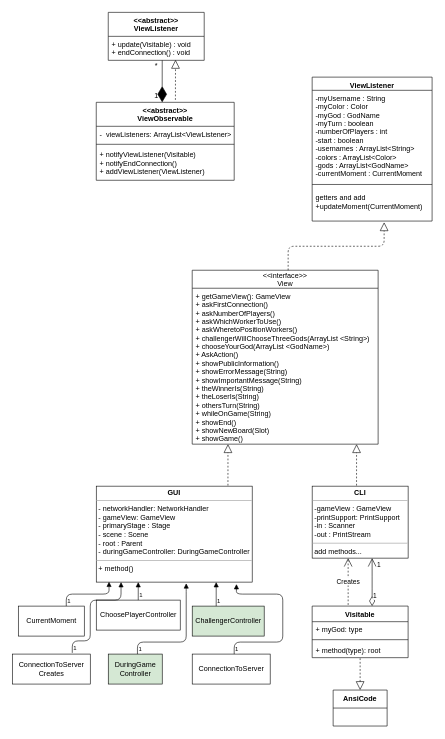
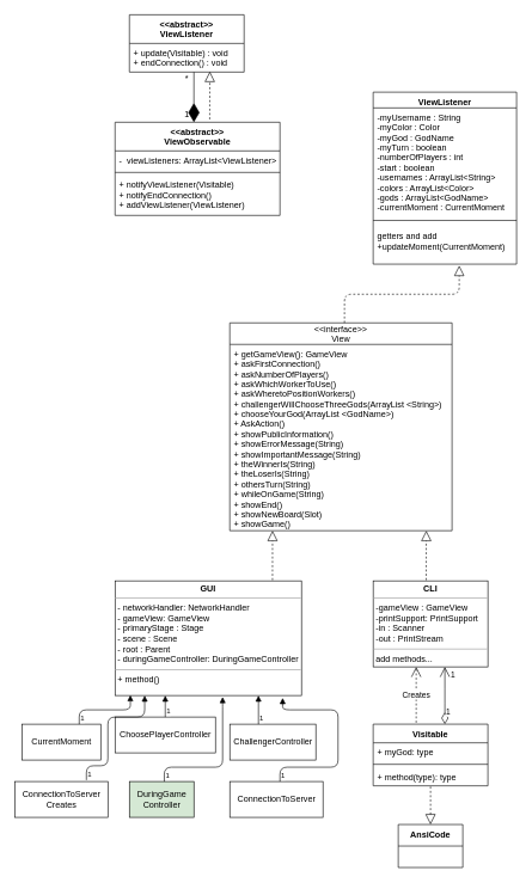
  <mxCell id="0" />
  <mxCell id="1" parent="0" />
  <mxCell id="2" value="&lt;&lt;abstract&gt;&gt;&#10;ViewObservable&#10;" style="swimlane;fontStyle=1;align=center;verticalAlign=top;childLayout=stackLayout;horizontal=1;startSize=40;horizontalStack=0;resizeParent=1;resizeParentMax=0;resizeLast=0;collapsible=1;marginBottom=0;" vertex="1" parent="1"><mxGeometry x="160" y="170" width="230" height="130" as="geometry" /></mxCell>
  <mxCell id="3" value="-  viewListeners: ArrayList&lt;ViewListener&gt;" style="text;strokeColor=none;fillColor=none;align=left;verticalAlign=top;spacingLeft=4;spacingRight=4;overflow=hidden;rotatable=0;points=[[0,0.5],[1,0.5]];portConstraint=eastwest;" vertex="1" parent="2"><mxGeometry y="40" width="230" height="26" as="geometry" /></mxCell>
  <mxCell id="4" value="" style="line;strokeWidth=1;fillColor=none;align=left;verticalAlign=middle;spacingTop=-1;spacingLeft=3;spacingRight=3;rotatable=0;labelPosition=right;points=[];portConstraint=eastwest;" vertex="1" parent="2"><mxGeometry y="66" width="230" height="8" as="geometry" /></mxCell>
  <mxCell id="5" value="+ notifyViewListener(Visitable)&#10;+ notifyEndConnection()&#10;+ addViewListener(ViewListener)&#10;" style="text;strokeColor=none;fillColor=none;align=left;verticalAlign=top;spacingLeft=4;spacingRight=4;overflow=hidden;rotatable=0;points=[[0,0.5],[1,0.5]];portConstraint=eastwest;" vertex="1" parent="2"><mxGeometry y="74" width="230" height="56" as="geometry" /></mxCell>
  <mxCell id="6" value="&lt;&lt;abstract&gt;&gt;&#10;ViewListener&#10;" style="swimlane;fontStyle=1;align=center;verticalAlign=top;childLayout=stackLayout;horizontal=1;startSize=40;horizontalStack=0;resizeParent=1;resizeParentMax=0;resizeLast=0;collapsible=1;marginBottom=0;" vertex="1" parent="1"><mxGeometry x="180" y="20" width="160" height="80" as="geometry" /></mxCell>
  <mxCell id="7" value="+ update(Visitable) : void&#10;+ endConnection() : void" style="text;strokeColor=none;fillColor=none;align=left;verticalAlign=top;spacingLeft=4;spacingRight=4;overflow=hidden;rotatable=0;points=[[0,0.5],[1,0.5]];portConstraint=eastwest;" vertex="1" parent="6"><mxGeometry y="40" width="160" height="40" as="geometry" /></mxCell>
  <mxCell id="8" value="" style="endArrow=diamondThin;endFill=1;endSize=24;html=1;entryX=0.478;entryY=0;entryDx=0;entryDy=0;entryPerimeter=0;" edge="1" parent="1" target="2"><mxGeometry width="160" relative="1" as="geometry"><mxPoint x="270" y="100" as="sourcePoint" /><mxPoint x="330" y="130" as="targetPoint" /></mxGeometry></mxCell>
  <mxCell id="9" value="1" style="text;html=1;align=center;verticalAlign=middle;resizable=0;points=[];autosize=1;" vertex="1" parent="1"><mxGeometry x="250" y="150" width="20" height="20" as="geometry" /></mxCell>
  <mxCell id="10" value="*" style="text;html=1;align=center;verticalAlign=middle;resizable=0;points=[];autosize=1;" vertex="1" parent="1"><mxGeometry x="250" y="100" width="20" height="20" as="geometry" /></mxCell>
  <mxCell id="11" value="" style="endArrow=block;dashed=1;endFill=0;endSize=12;html=1;entryX=0.701;entryY=0.981;entryDx=0;entryDy=0;entryPerimeter=0;" edge="1" parent="1" target="7"><mxGeometry width="160" relative="1" as="geometry"><mxPoint x="292" y="166" as="sourcePoint" /><mxPoint x="480" y="149.52" as="targetPoint" /></mxGeometry></mxCell>
  <mxCell id="12" value="ViewListener" style="swimlane;fontStyle=1;align=center;verticalAlign=top;childLayout=stackLayout;horizontal=1;startSize=22;horizontalStack=0;resizeParent=1;resizeParentMax=0;resizeLast=0;collapsible=1;marginBottom=0;" vertex="1" parent="1"><mxGeometry x="520" y="128" width="200" height="240" as="geometry" /></mxCell>
  <mxCell id="13" value="-myUsername : String&#10;-myColor : Color&#10;-myGod : GodName&#10;-myTurn : boolean&#10;-numberOfPlayers : int&#10;-start : boolean&#10;-usernames : ArrayList&lt;String&gt;&#10;-colors : ArrayList&lt;Color&gt;&#10;-gods : ArrayList&lt;GodName&gt;&#10;-currentMoment : CurrentMoment" style="text;strokeColor=none;fillColor=none;align=left;verticalAlign=top;spacingLeft=4;spacingRight=4;overflow=hidden;rotatable=0;points=[[0,0.5],[1,0.5]];portConstraint=eastwest;" vertex="1" parent="12"><mxGeometry y="22" width="200" height="148" as="geometry" /></mxCell>
  <mxCell id="14" value="" style="line;strokeWidth=1;fillColor=none;align=left;verticalAlign=middle;spacingTop=-1;spacingLeft=3;spacingRight=3;rotatable=0;labelPosition=right;points=[];portConstraint=eastwest;" vertex="1" parent="12"><mxGeometry y="170" width="200" height="18" as="geometry" /></mxCell>
  <mxCell id="15" value="getters and add&#10;+updateMoment(CurrentMoment)" style="text;strokeColor=none;fillColor=none;align=left;verticalAlign=top;spacingLeft=4;spacingRight=4;overflow=hidden;rotatable=0;points=[[0,0.5],[1,0.5]];portConstraint=eastwest;" vertex="1" parent="12"><mxGeometry y="188" width="200" height="52" as="geometry" /></mxCell>
  <mxCell id="16" value="&lt;&lt;interface&gt;&gt;&#10;View" style="swimlane;fontStyle=0;childLayout=stackLayout;horizontal=1;startSize=30;fillColor=none;horizontalStack=0;resizeParent=1;resizeParentMax=0;resizeLast=0;collapsible=1;marginBottom=0;" vertex="1" parent="1"><mxGeometry x="320" y="450" width="310" height="290" as="geometry" /></mxCell>
  <mxCell id="17" value="+ getGameView(): GameView&#10;+ askFirstConnection()&#10;+ askNumberOfPlayers()&#10;+ askWhichWorkerToUse()&#10;+ askWheretoPositionWorkers()&#10;+ challengerWillChooseThreeGods(ArrayList &lt;String&gt;)&#10;+ chooseYourGod(ArrayList &lt;GodName&gt;)&#10;+ AskAction()&#10;+ showPublicInformation()&#10;+ showErrorMessage(String)&#10;+ showImportantMessage(String)&#10;+ theWinnerIs(String)&#10;+ theLoserIs(String)&#10;+ othersTurn(String)&#10;+ whileOnGame(String)&#10;+ showEnd()&#10;+ showNewBoard(Slot)&#10;+ showGame()&#10;" style="text;strokeColor=none;fillColor=none;align=left;verticalAlign=top;spacingLeft=4;spacingRight=4;overflow=hidden;rotatable=0;points=[[0,0.5],[1,0.5]];portConstraint=eastwest;" vertex="1" parent="16"><mxGeometry y="30" width="310" height="260" as="geometry" /></mxCell>
  <mxCell id="18" value="" style="endArrow=block;dashed=1;endFill=0;endSize=12;html=1;edgeStyle=elbowEdgeStyle;elbow=vertical;exitX=0.516;exitY=0;exitDx=0;exitDy=0;exitPerimeter=0;" edge="1" parent="1" source="16"><mxGeometry width="160" relative="1" as="geometry"><mxPoint x="490" y="410" as="sourcePoint" /><mxPoint x="640" y="370" as="targetPoint" /></mxGeometry></mxCell>
  <mxCell id="19" value="Visitable" style="swimlane;fontStyle=1;align=center;verticalAlign=top;childLayout=stackLayout;horizontal=1;startSize=26;horizontalStack=0;resizeParent=1;resizeParentMax=0;resizeLast=0;collapsible=1;marginBottom=0;" vertex="1" parent="1"><mxGeometry x="520" y="1010" width="160" height="86" as="geometry" /></mxCell>
  <mxCell id="20" value="+ myGod: type" style="text;strokeColor=none;fillColor=none;align=left;verticalAlign=top;spacingLeft=4;spacingRight=4;overflow=hidden;rotatable=0;points=[[0,0.5],[1,0.5]];portConstraint=eastwest;" vertex="1" parent="19"><mxGeometry y="26" width="160" height="26" as="geometry" /></mxCell>
  <mxCell id="21" value="" style="line;strokeWidth=1;fillColor=none;align=left;verticalAlign=middle;spacingTop=-1;spacingLeft=3;spacingRight=3;rotatable=0;labelPosition=right;points=[];portConstraint=eastwest;" vertex="1" parent="19"><mxGeometry y="52" width="160" height="8" as="geometry" /></mxCell>
- <mxCell id="22" value="+ method(type): root" style="text;strokeColor=none;fillColor=none;align=left;verticalAlign=top;spacingLeft=4;spacingRight=4;overflow=hidden;rotatable=0;points=[[0,0.5],[1,0.5]];portConstraint=eastwest;" vertex="1" parent="19"><mxGeometry y="60" width="160" height="26" as="geometry" /></mxCell>
+ <mxCell id="22" value="+ method(type): type" style="text;strokeColor=none;fillColor=none;align=left;verticalAlign=top;spacingLeft=4;spacingRight=4;overflow=hidden;rotatable=0;points=[[0,0.5],[1,0.5]];portConstraint=eastwest;" vertex="1" parent="19"><mxGeometry y="60" width="160" height="26" as="geometry" /></mxCell>
  <mxCell id="23" value="AnsiCode" style="swimlane;fontStyle=1;align=center;verticalAlign=top;childLayout=stackLayout;horizontal=1;startSize=30;horizontalStack=0;resizeParent=1;resizeParentMax=0;resizeLast=0;collapsible=1;marginBottom=0;" vertex="1" parent="1"><mxGeometry x="555" y="1150" width="90" height="60" as="geometry" /></mxCell>
  <mxCell id="24" value="1" style="text;html=1;align=center;verticalAlign=middle;resizable=0;points=[];autosize=1;" vertex="1" parent="1"><mxGeometry x="645" y="915" width="20" height="20" as="geometry" /></mxCell>
  <mxCell id="25" value="Creates" style="endArrow=open;endSize=12;dashed=1;html=1;" edge="1" parent="1"><mxGeometry width="160" relative="1" as="geometry"><mxPoint x="580" y="1008" as="sourcePoint" /><mxPoint x="580" y="930" as="targetPoint" /><mxPoint as="offset" /></mxGeometry></mxCell>
  <mxCell id="26" value="" style="endArrow=block;dashed=1;endFill=0;endSize=12;html=1;entryX=0.5;entryY=0;entryDx=0;entryDy=0;" edge="1" parent="1" target="23"><mxGeometry width="160" relative="1" as="geometry"><mxPoint x="600" y="1097" as="sourcePoint" /><mxPoint x="690" y="1130" as="targetPoint" /></mxGeometry></mxCell>
  <mxCell id="27" value="" style="endArrow=block;dashed=1;endFill=0;endSize=12;html=1;entryX=0.884;entryY=1;entryDx=0;entryDy=0;entryPerimeter=0;" edge="1" parent="1" target="17"><mxGeometry width="160" relative="1" as="geometry"><mxPoint x="594" y="809" as="sourcePoint" /><mxPoint x="690" y="760" as="targetPoint" /></mxGeometry></mxCell>
  <mxCell id="28" value="&lt;p style=&quot;margin: 0px ; margin-top: 4px ; text-align: center&quot;&gt;&lt;b&gt;GUI&lt;/b&gt;&lt;/p&gt;&lt;hr size=&quot;1&quot;&gt;&lt;p style=&quot;margin: 0px ; margin-left: 4px&quot;&gt;- networkHandler: NetworkHandler&lt;/p&gt;&lt;p style=&quot;margin: 0px ; margin-left: 4px&quot;&gt;- gameView: GameView&lt;/p&gt;&lt;p style=&quot;margin: 0px ; margin-left: 4px&quot;&gt;- primaryStage : Stage&lt;/p&gt;&lt;p style=&quot;margin: 0px ; margin-left: 4px&quot;&gt;- scene : Scene&lt;/p&gt;&lt;p style=&quot;margin: 0px ; margin-left: 4px&quot;&gt;- root : Parent&lt;/p&gt;&lt;p style=&quot;margin: 0px ; margin-left: 4px&quot;&gt;- duringGameController: DuringGameController&lt;/p&gt;&lt;hr size=&quot;1&quot;&gt;&lt;p style=&quot;margin: 0px ; margin-left: 4px&quot;&gt;+ method()&lt;/p&gt;" style="verticalAlign=top;align=left;overflow=fill;fontSize=12;fontFamily=Helvetica;html=1;" vertex="1" parent="1"><mxGeometry x="160" y="810" width="260" height="160" as="geometry" /></mxCell>
  <mxCell id="29" value="&lt;p style=&quot;margin: 0px ; margin-top: 4px ; text-align: center&quot;&gt;&lt;b&gt;CLI&lt;/b&gt;&lt;/p&gt;&lt;hr size=&quot;1&quot;&gt;&lt;p style=&quot;margin: 0px ; margin-left: 4px&quot;&gt;-gameView : GameView&lt;br style=&quot;padding: 0px ; margin: 0px&quot;&gt;-printSupport: PrintSupport&lt;br style=&quot;padding: 0px ; margin: 0px&quot;&gt;-in : Scanner&lt;br style=&quot;padding: 0px ; margin: 0px&quot;&gt;-out : PrintStream&lt;br&gt;&lt;/p&gt;&lt;hr size=&quot;1&quot;&gt;&lt;p style=&quot;margin: 0px ; margin-left: 4px&quot;&gt;add methods...&lt;/p&gt;" style="verticalAlign=top;align=left;overflow=fill;fontSize=12;fontFamily=Helvetica;html=1;" vertex="1" parent="1"><mxGeometry x="520" y="810" width="160" height="120" as="geometry" /></mxCell>
  <mxCell id="30" value="1" style="endArrow=open;html=1;endSize=12;startArrow=diamondThin;startSize=14;startFill=0;edgeStyle=orthogonalEdgeStyle;align=left;verticalAlign=bottom;" edge="1" parent="1" source="19" target="29"><mxGeometry x="-0.048" y="-30" relative="1" as="geometry"><mxPoint x="640" y="1010" as="sourcePoint" /><mxPoint x="640" y="866" as="targetPoint" /><Array as="points"><mxPoint x="620" y="970" /><mxPoint x="620" y="970" /></Array><mxPoint x="-30" y="30" as="offset" /></mxGeometry></mxCell>
  <mxCell id="31" value="1" style="edgeLabel;html=1;align=center;verticalAlign=middle;resizable=0;points=[];" vertex="1" connectable="0" parent="30"><mxGeometry x="0.8" y="-6" relative="1" as="geometry"><mxPoint x="4" y="2" as="offset" /></mxGeometry></mxCell>
  <mxCell id="32" value="ChoosePlayerController" style="html=1;" vertex="1" parent="1"><mxGeometry x="160" y="1000" width="140" height="50" as="geometry" /></mxCell>
  <mxCell id="33" value="CurrentMoment" style="html=1;" vertex="1" parent="1"><mxGeometry x="30" y="1010" width="110" height="50" as="geometry" /></mxCell>
- <mxCell id="34" value="ChallengerController" style="html=1;fillColor=#d5e8d4;" vertex="1" parent="1"><mxGeometry x="320" y="1010" width="120" height="50" as="geometry" /></mxCell>
+ <mxCell id="34" value="ChallengerController" style="html=1;" vertex="1" parent="1"><mxGeometry x="320" y="1010" width="120" height="50" as="geometry" /></mxCell>
  <mxCell id="35" style="edgeStyle=elbowEdgeStyle;rounded=0;orthogonalLoop=1;jettySize=auto;elbow=vertical;html=1;exitX=1;exitY=0.5;exitDx=0;exitDy=0;" edge="1" parent="1" source="32" target="32"><mxGeometry relative="1" as="geometry" /></mxCell>
  <mxCell id="36" value="ConnectionToServer" style="html=1;" vertex="1" parent="1"><mxGeometry x="320" y="1090" width="130" height="50" as="geometry" /></mxCell>
  <mxCell id="37" value="ConnectionToServer&lt;br&gt;Creates" style="html=1;" vertex="1" parent="1"><mxGeometry x="20" y="1090" width="130" height="50" as="geometry" /></mxCell>
  <mxCell id="38" value="DuringGame&lt;br&gt;Controller" style="html=1;fillColor=#d5e8d4;" vertex="1" parent="1"><mxGeometry x="180" y="1090" width="90" height="50" as="geometry" /></mxCell>
  <mxCell id="39" value="" style="endArrow=block;endFill=1;html=1;align=left;verticalAlign=top;exitX=0.5;exitY=0;exitDx=0;exitDy=0;" edge="1" parent="1" source="32"><mxGeometry x="-1" relative="1" as="geometry"><mxPoint x="230" y="1010" as="sourcePoint" /><mxPoint x="230" y="970" as="targetPoint" /></mxGeometry></mxCell>
  <mxCell id="40" value="1" style="resizable=0;html=1;align=left;verticalAlign=bottom;labelBackgroundColor=#ffffff;fontSize=10;" connectable="0" vertex="1" parent="39"><mxGeometry x="-1" relative="1" as="geometry" /></mxCell>
  <mxCell id="41" value="" style="endArrow=block;endFill=1;html=1;align=left;verticalAlign=top;exitX=0.5;exitY=0;exitDx=0;exitDy=0;" edge="1" parent="1"><mxGeometry x="-1" relative="1" as="geometry"><mxPoint x="360" y="1010" as="sourcePoint" /><mxPoint x="360" y="970" as="targetPoint" /></mxGeometry></mxCell>
  <mxCell id="42" value="1" style="resizable=0;html=1;align=left;verticalAlign=bottom;labelBackgroundColor=#ffffff;fontSize=10;" connectable="0" vertex="1" parent="41"><mxGeometry x="-1" relative="1" as="geometry" /></mxCell>
  <mxCell id="43" value="" style="endArrow=block;endFill=1;html=1;align=left;verticalAlign=top;exitX=0.5;exitY=0;exitDx=0;exitDy=0;edgeStyle=orthogonalEdgeStyle;entryX=0.082;entryY=0.996;entryDx=0;entryDy=0;entryPerimeter=0;" edge="1" parent="1" target="28"><mxGeometry x="-1" relative="1" as="geometry"><mxPoint x="110" y="1010" as="sourcePoint" /><mxPoint x="110" y="970" as="targetPoint" /><Array as="points"><mxPoint x="110" y="990" /><mxPoint x="181" y="990" /></Array></mxGeometry></mxCell>
  <mxCell id="44" value="1" style="resizable=0;html=1;align=left;verticalAlign=bottom;labelBackgroundColor=#ffffff;fontSize=10;" connectable="0" vertex="1" parent="43"><mxGeometry x="-1" relative="1" as="geometry" /></mxCell>
  <mxCell id="45" value="" style="endArrow=block;endFill=1;html=1;align=left;verticalAlign=top;exitX=0.5;exitY=0;exitDx=0;exitDy=0;edgeStyle=orthogonalEdgeStyle;" edge="1" parent="1"><mxGeometry x="-1" relative="1" as="geometry"><mxPoint x="228.68" y="1090" as="sourcePoint" /><mxPoint x="310" y="972" as="targetPoint" /><Array as="points"><mxPoint x="229" y="1070" /><mxPoint x="310" y="1070" /><mxPoint x="310" y="980" /><mxPoint x="310" y="980" /></Array></mxGeometry></mxCell>
  <mxCell id="46" value="1" style="resizable=0;html=1;align=left;verticalAlign=bottom;labelBackgroundColor=#ffffff;fontSize=10;" connectable="0" vertex="1" parent="45"><mxGeometry x="-1" relative="1" as="geometry" /></mxCell>
  <mxCell id="47" value="" style="endArrow=block;endFill=1;html=1;align=left;verticalAlign=top;exitX=0.5;exitY=0;exitDx=0;exitDy=0;edgeStyle=orthogonalEdgeStyle;entryX=0.899;entryY=1.021;entryDx=0;entryDy=0;entryPerimeter=0;" edge="1" parent="1" target="28"><mxGeometry x="-1" relative="1" as="geometry"><mxPoint x="390" y="1090" as="sourcePoint" /><mxPoint x="390" y="990" as="targetPoint" /><Array as="points"><mxPoint x="390" y="1070" /><mxPoint x="471" y="1070" /><mxPoint x="471" y="990" /><mxPoint x="394" y="990" /></Array></mxGeometry></mxCell>
  <mxCell id="48" value="1" style="resizable=0;html=1;align=left;verticalAlign=bottom;labelBackgroundColor=#ffffff;fontSize=10;" connectable="0" vertex="1" parent="47"><mxGeometry x="-1" relative="1" as="geometry" /></mxCell>
  <mxCell id="49" value="" style="endArrow=block;endFill=1;html=1;align=left;verticalAlign=top;exitX=0.5;exitY=0;exitDx=0;exitDy=0;edgeStyle=orthogonalEdgeStyle;" edge="1" parent="1"><mxGeometry x="-1" relative="1" as="geometry"><mxPoint x="120" y="1088" as="sourcePoint" /><mxPoint x="201.32" y="970" as="targetPoint" /><Array as="points"><mxPoint x="120" y="1068" /><mxPoint x="150" y="1068" /><mxPoint x="150" y="1000" /><mxPoint x="201" y="1000" /></Array></mxGeometry></mxCell>
  <mxCell id="50" value="1" style="resizable=0;html=1;align=left;verticalAlign=bottom;labelBackgroundColor=#ffffff;fontSize=10;" connectable="0" vertex="1" parent="49"><mxGeometry x="-1" relative="1" as="geometry" /></mxCell>
  <mxCell id="51" value="" style="endArrow=block;dashed=1;endFill=0;endSize=12;html=1;entryX=0.884;entryY=1;entryDx=0;entryDy=0;entryPerimeter=0;" edge="1" parent="1"><mxGeometry width="160" relative="1" as="geometry"><mxPoint x="379.58" y="809" as="sourcePoint" /><mxPoint x="379.62" y="740" as="targetPoint" /></mxGeometry></mxCell>
